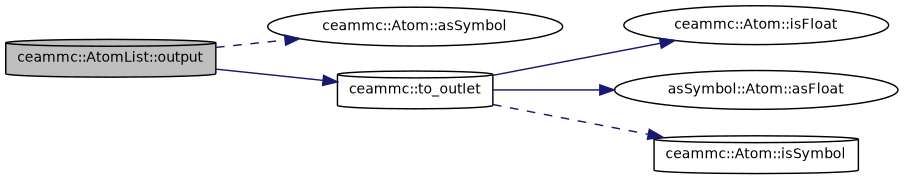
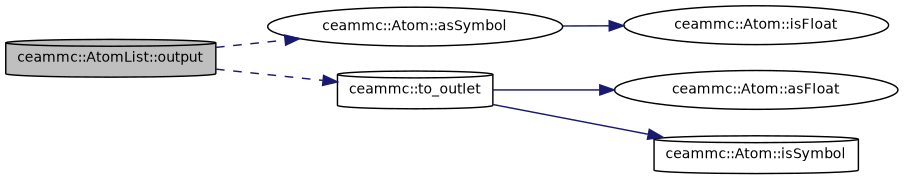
  digraph {
    rankdir=LR
    node [color=black fillcolor=white fontname=Helvetica fontsize=10 shape=cylinder style=filled]
    edge [color=midnightblue fontname=Helvetica fontsize=10 labelfontname=Helvetica labelfontsize=10 style=solid]
    n1 [fillcolor=grey75 fontcolor=black height=0.2 label="ceammc::AtomList::output" width=0.4]
    n2 [height=0.2 label="ceammc::to_outlet" width=0.4]
    n3 [height=0.2 label="ceammc::Atom::asSymbol" shape=ellipse width=0.4]
    n4 [height=0.2 label="ceammc::Atom::isFloat" shape=ellipse width=0.4]
-   n5 [height=0.2 label="asSymbol::Atom::asFloat" shape=ellipse width=0.4]
+   n5 [height=0.2 label="ceammc::Atom::asFloat" shape=ellipse width=0.4]
    n6 [height=0.2 label="ceammc::Atom::isSymbol" width=0.4]
-   n1 -> n2
+   n1 -> n2 [style=dashed]
    n1 -> n3 [style=dashed]
-   n2 -> n4
+   n3 -> n4
    n2 -> n5
-   n2 -> n6 [style=dashed]
+   n2 -> n6
  }
